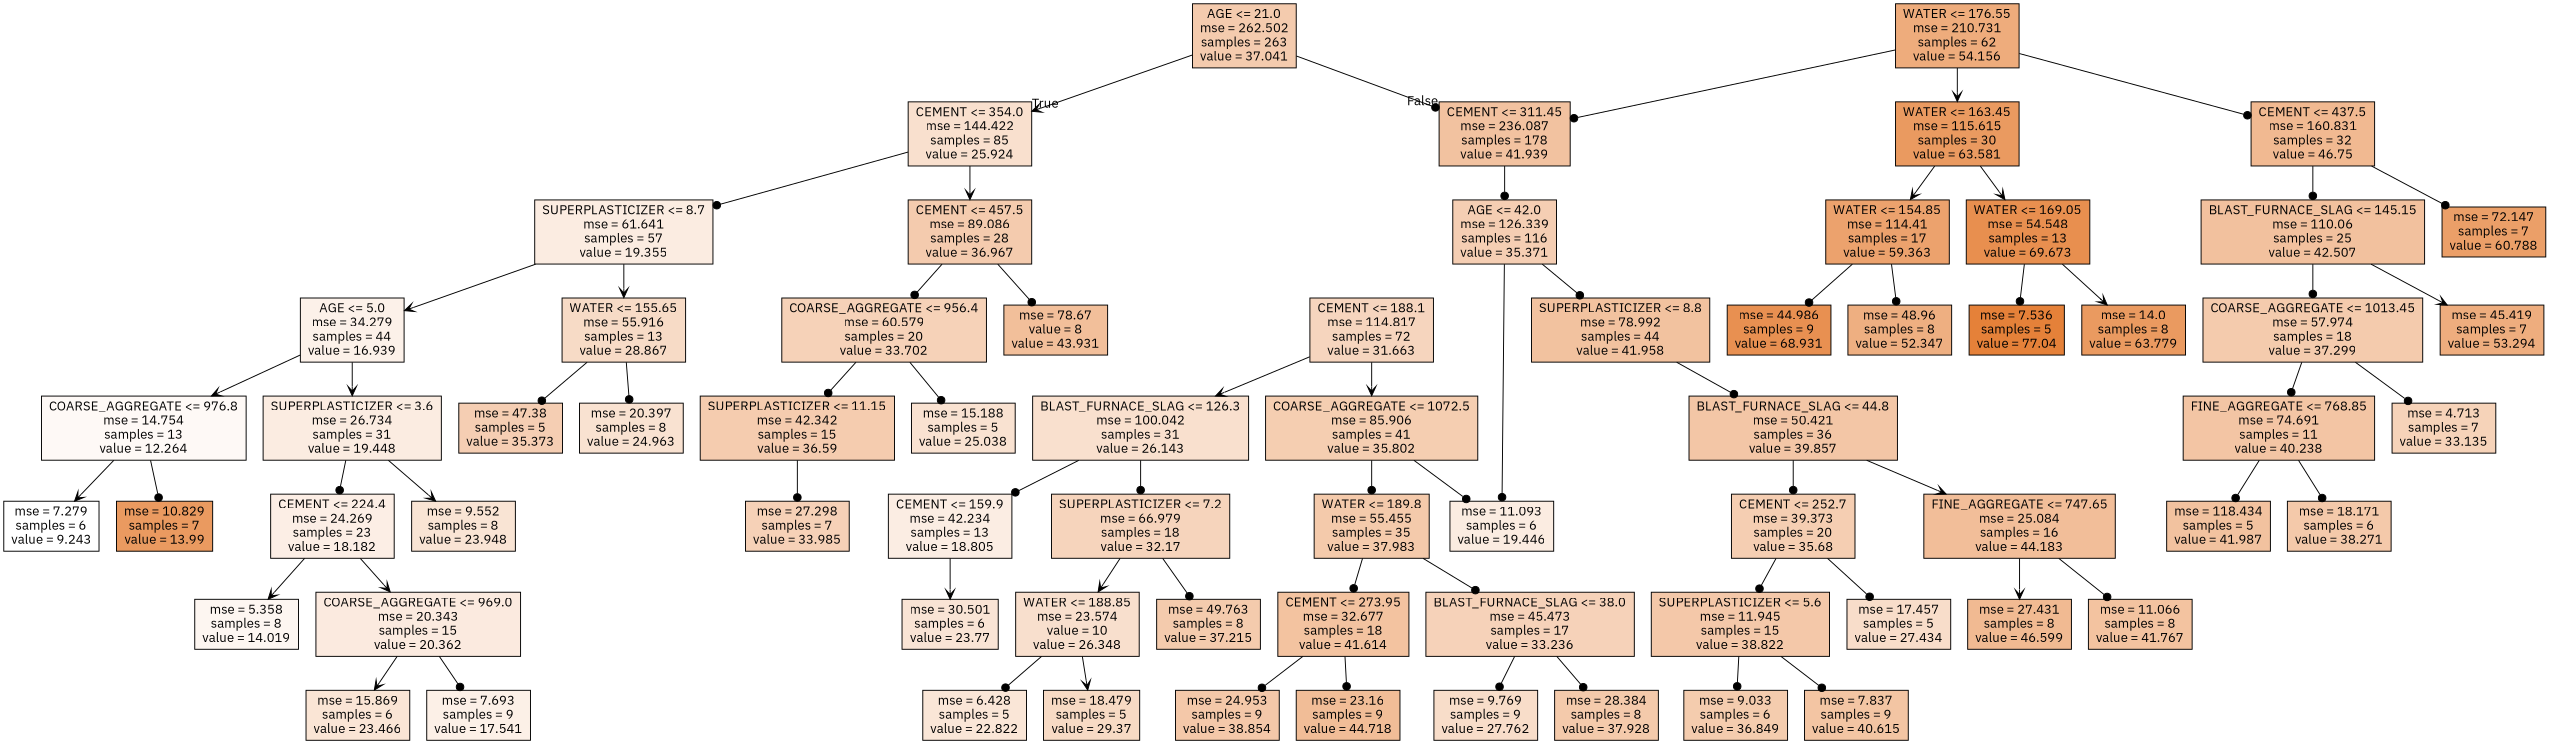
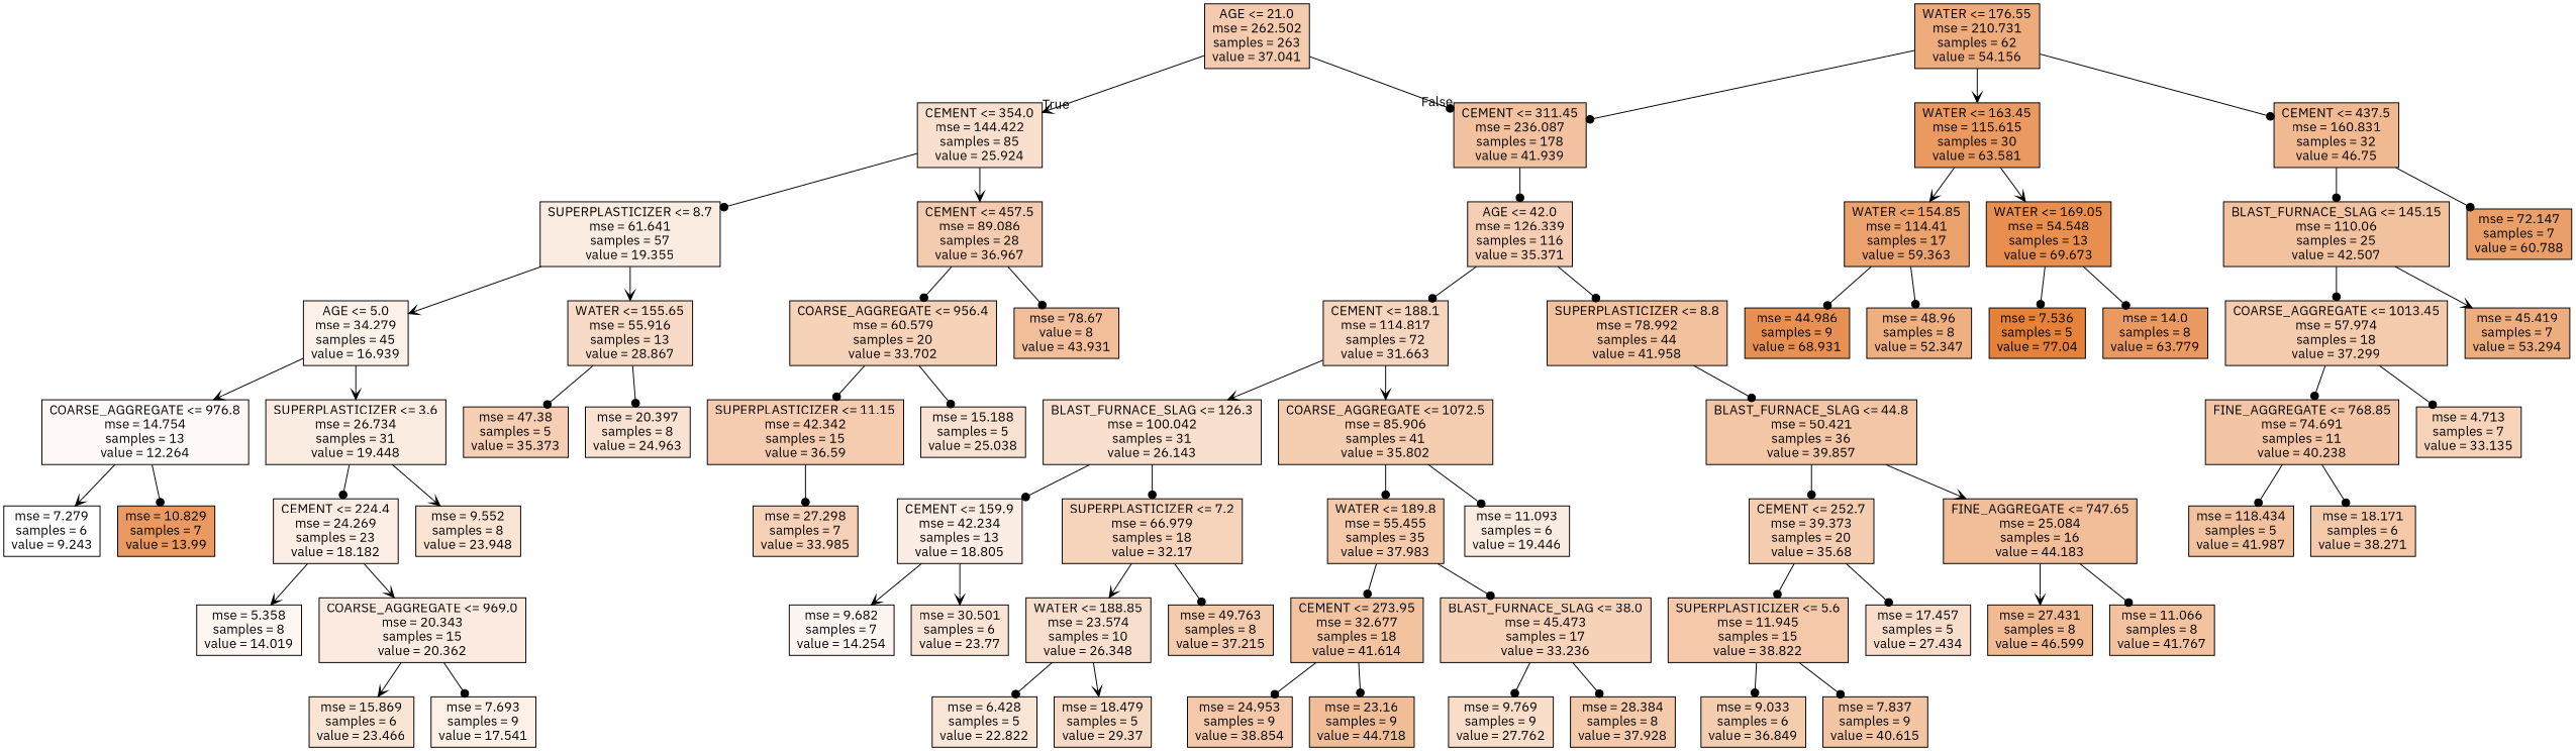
  digraph {
    fontname="IBM Plex Sans"
    node [color=black fillcolor="#fbece1" fontname="IBM Plex Sans" shape=box style=filled]
    edge [arrowhead=dot fontname="IBM Plex Sans"]
    n1 [fillcolor="#f4cbae" label="AGE <= 21.0\nmse = 262.502\nsamples = 263\nvalue = 37.041"]
    n2 [fillcolor="#f9e0ce" label="CEMENT <= 354.0\nmse = 144.422\nsamples = 85\nvalue = 25.924"]
    n3 [fillcolor="#f2c2a0" label="CEMENT <= 311.45\nmse = 236.087\nsamples = 178\nvalue = 41.939"]
    n4 [label="SUPERPLASTICIZER <= 8.7\nmse = 61.641\nsamples = 57\nvalue = 19.355"]
    n5 [fillcolor="#f4cbae" label="CEMENT <= 457.5\nmse = 89.086\nsamples = 28\nvalue = 36.967"]
    n6 [fillcolor="#f5ceb3" label="AGE <= 42.0\nmse = 126.339\nsamples = 116\nvalue = 35.371"]
-   n7 [fillcolor="#fcf1e9" label="AGE <= 5.0\nmse = 34.279\nsamples = 44\nvalue = 16.939"]
+   n7 [fillcolor="#fcf1e9" label="AGE <= 5.0\nmse = 34.279\nsamples = 45\nvalue = 16.939"]
    n8 [fillcolor="#f7dbc6" label="WATER <= 155.65\nmse = 55.916\nsamples = 13\nvalue = 28.867"]
    n9 [fillcolor="#f6d2b8" label="COARSE_AGGREGATE <= 956.4\nmse = 60.579\nsamples = 20\nvalue = 33.702"]
    n10 [fillcolor="#f2bf9a" label="mse = 78.67\nvalue = 8\nvalue = 43.931"]
    n11 [fillcolor="#fef9f6" label="COARSE_AGGREGATE <= 976.8\nmse = 14.754\nsamples = 13\nvalue = 12.264"]
    n12 [label="SUPERPLASTICIZER <= 3.6\nmse = 26.734\nsamples = 31\nvalue = 19.448"]
    n13 [fillcolor="#f5ceb3" label="mse = 47.38\nsamples = 5\nvalue = 35.373"]
    n14 [fillcolor="#f9e2d1" label="mse = 20.397\nsamples = 8\nvalue = 24.963"]
    n15 [fillcolor="#ffffff" label="mse = 7.279\nsamples = 6\nvalue = 9.243"]
    n16 [fillcolor="#ea9a60" label="mse = 10.829\nsamples = 7\nvalue = 13.99"]
    n17 [fillcolor="#fceee5" label="CEMENT <= 224.4\nmse = 24.269\nsamples = 23\nvalue = 18.182"]
    n18 [fillcolor="#f9e4d4" label="mse = 9.552\nsamples = 8\nvalue = 23.948"]
    n19 [fillcolor="#fdf6f1" label="mse = 5.358\nsamples = 8\nvalue = 14.019"]
    n20 [fillcolor="#fbeadf" label="COARSE_AGGREGATE <= 969.0\nmse = 20.343\nsamples = 15\nvalue = 20.362"]
    n21 [fillcolor="#fae5d5" label="mse = 15.869\nsamples = 6\nvalue = 23.466"]
    n22 [fillcolor="#fcf0e7" label="mse = 7.693\nsamples = 9\nvalue = 17.541"]
    n23 [fillcolor="#f5ccaf" label="SUPERPLASTICIZER <= 11.15\nmse = 42.342\nsamples = 15\nvalue = 36.59"]
    n24 [fillcolor="#f9e2d1" label="mse = 15.188\nsamples = 5\nvalue = 25.038"]
    n25 [fillcolor="#f6d1b7" label="mse = 27.298\nsamples = 7\nvalue = 33.985"]
    n26 [fillcolor="#f6d5be" label="CEMENT <= 188.1\nmse = 114.817\nsamples = 72\nvalue = 31.663"]
    n27 [fillcolor="#f2c29f" label="SUPERPLASTICIZER <= 8.8\nmse = 78.992\nsamples = 44\nvalue = 41.958"]
    n28 [fillcolor="#eeac7c" label="WATER <= 176.55\nmse = 210.731\nsamples = 62\nvalue = 54.156"]
    n29 [fillcolor="#ea9a60" label="WATER <= 163.45\nmse = 115.615\nsamples = 30\nvalue = 63.581"]
    n30 [fillcolor="#f1b991" label="CEMENT <= 437.5\nmse = 160.831\nsamples = 32\nvalue = 46.75"]
    n31 [fillcolor="#f9e0ce" label="BLAST_FURNACE_SLAG <= 126.3\nmse = 100.042\nsamples = 31\nvalue = 26.143"]
    n32 [fillcolor="#f5ceb1" label="COARSE_AGGREGATE <= 1072.5\nmse = 85.906\nsamples = 41\nvalue = 35.802"]
    n33 [fillcolor="#f3c6a6" label="BLAST_FURNACE_SLAG <= 44.8\nmse = 50.421\nsamples = 36\nvalue = 39.857"]
    n34 [fillcolor="#fbede3" label="CEMENT <= 159.9\nmse = 42.234\nsamples = 13\nvalue = 18.805"]
    n35 [fillcolor="#f6d4bc" label="SUPERPLASTICIZER <= 7.2\nmse = 66.979\nsamples = 18\nvalue = 32.17"]
    n36 [fillcolor="#f4caab" label="WATER <= 189.8\nmse = 55.455\nsamples = 35\nvalue = 37.983"]
    n37 [label="mse = 11.093\nsamples = 6\nvalue = 19.446"]
+   n38 [fillcolor="#fdf6f0" label="mse = 9.682\nsamples = 7\nvalue = 14.254"]
    n39 [fillcolor="#f9e4d5" label="mse = 30.501\nsamples = 6\nvalue = 23.77"]
-   n40 [fillcolor="#f8dfcd" label="WATER <= 188.85\nmse = 23.574\nvalue = 10\nvalue = 26.348"]
+   n40 [fillcolor="#f8dfcd" label="WATER <= 188.85\nmse = 23.574\nsamples = 10\nvalue = 26.348"]
    n41 [fillcolor="#f4cbad" label="mse = 49.763\nsamples = 8\nvalue = 37.215"]
    n42 [fillcolor="#fae6d7" label="mse = 6.428\nsamples = 5\nvalue = 22.822"]
    n43 [fillcolor="#f7dac4" label="mse = 18.479\nsamples = 5\nvalue = 29.37"]
    n44 [fillcolor="#f3c3a0" label="CEMENT <= 273.95\nmse = 32.677\nsamples = 18\nvalue = 41.614"]
    n45 [fillcolor="#f6d2b9" label="BLAST_FURNACE_SLAG <= 38.0\nmse = 45.473\nsamples = 17\nvalue = 33.236"]
    n46 [fillcolor="#f4c8a9" label="mse = 24.953\nsamples = 9\nvalue = 38.854"]
    n47 [fillcolor="#f1bd97" label="mse = 23.16\nsamples = 9\nvalue = 44.718"]
    n48 [fillcolor="#f8ddc9" label="mse = 9.769\nsamples = 9\nvalue = 27.762"]
    n49 [fillcolor="#f4caab" label="mse = 28.384\nsamples = 8\nvalue = 37.928"]
    n50 [fillcolor="#f5ceb2" label="CEMENT <= 252.7\nmse = 39.373\nsamples = 20\nvalue = 35.68"]
    n51 [fillcolor="#f2be99" label="FINE_AGGREGATE <= 747.65\nmse = 25.084\nsamples = 16\nvalue = 44.183"]
    n52 [fillcolor="#f4c8a9" label="SUPERPLASTICIZER <= 5.6\nmse = 11.945\nsamples = 15\nvalue = 38.822"]
    n53 [fillcolor="#f8ddca" label="mse = 17.457\nsamples = 5\nvalue = 27.434"]
    n54 [fillcolor="#f1ba92" label="mse = 27.431\nsamples = 8\nvalue = 46.599"]
    n55 [fillcolor="#f3c3a0" label="mse = 11.066\nsamples = 8\nvalue = 41.767"]
    n56 [fillcolor="#f4ccae" label="mse = 9.033\nsamples = 6\nvalue = 36.849"]
    n57 [fillcolor="#f3c5a3" label="mse = 7.837\nsamples = 9\nvalue = 40.615"]
    n58 [fillcolor="#eca26d" label="WATER <= 154.85\nmse = 114.41\nsamples = 17\nvalue = 59.363"]
    n59 [fillcolor="#e88f4f" label="WATER <= 169.05\nmse = 54.548\nsamples = 13\nvalue = 69.673"]
    n60 [fillcolor="#f2c19e" label="BLAST_FURNACE_SLAG <= 145.15\nmse = 110.06\nsamples = 25\nvalue = 42.507"]
    n61 [fillcolor="#eb9f68" label="mse = 72.147\nsamples = 7\nvalue = 60.788"]
    n62 [fillcolor="#e89051" label="mse = 44.986\nsamples = 9\nvalue = 68.931"]
    n63 [fillcolor="#eeaf81" label="mse = 48.96\nsamples = 8\nvalue = 52.347"]
    n64 [fillcolor="#e58139" label="mse = 7.536\nsamples = 5\nvalue = 77.04"]
    n65 [fillcolor="#ea9a60" label="mse = 14.0\nsamples = 8\nvalue = 63.779"]
    n66 [fillcolor="#f4cbad" label="COARSE_AGGREGATE <= 1013.45\nmse = 57.974\nsamples = 18\nvalue = 37.299"]
    n67 [fillcolor="#eead7e" label="mse = 45.419\nsamples = 7\nvalue = 53.294"]
    n68 [fillcolor="#f3c5a4" label="FINE_AGGREGATE <= 768.85\nmse = 74.691\nsamples = 11\nvalue = 40.238"]
    n69 [fillcolor="#f6d3b9" label="mse = 4.713\nsamples = 7\nvalue = 33.135"]
    n70 [fillcolor="#f2c29f" label="mse = 118.434\nsamples = 5\nvalue = 41.987"]
    n71 [fillcolor="#f4c9aa" label="mse = 18.171\nsamples = 6\nvalue = 38.271"]
    n1 -> n2 [arrowhead=vee headlabel=True labelangle=45 labeldistance=2.5]
    n1 -> n3 [headlabel=False labelangle=-45 labeldistance=2.5]
    n2 -> n4
    n2 -> n5 [arrowhead=vee]
    n3 -> n6
    n4 -> n7 [arrowhead=vee]
    n4 -> n8 [arrowhead=vee]
    n5 -> n9
    n5 -> n10
-   n6 -> n37
+   n6 -> n26
    n6 -> n27
    n7 -> n11 [arrowhead=vee]
    n7 -> n12 [arrowhead=vee]
    n8 -> n13
    n8 -> n14
    n9 -> n23
    n9 -> n24
    n11 -> n15 [arrowhead=vee]
    n11 -> n16
    n12 -> n17
    n12 -> n18 [arrowhead=vee]
    n17 -> n19 [arrowhead=vee]
    n17 -> n20 [arrowhead=vee]
    n20 -> n21 [arrowhead=vee]
    n20 -> n22
    n23 -> n25
    n26 -> n31 [arrowhead=vee]
    n26 -> n32 [arrowhead=vee]
    n27 -> n33
    n28 -> n3
    n28 -> n29 [arrowhead=vee]
    n28 -> n30
    n29 -> n58 [arrowhead=vee]
    n29 -> n59 [arrowhead=vee]
    n30 -> n60
    n30 -> n61
    n31 -> n34
    n31 -> n35
    n32 -> n36
    n32 -> n37
    n33 -> n50
    n33 -> n51 [arrowhead=vee]
+   n34 -> n38 [arrowhead=vee]
    n34 -> n39 [arrowhead=vee]
    n35 -> n40 [arrowhead=vee]
    n35 -> n41
    n36 -> n44
    n36 -> n45
    n40 -> n42
    n40 -> n43 [arrowhead=vee]
    n44 -> n46
    n44 -> n47
    n45 -> n48
    n45 -> n49
    n50 -> n52
    n50 -> n53
    n51 -> n54 [arrowhead=vee]
    n51 -> n55
    n52 -> n56
    n52 -> n57
    n58 -> n62
    n58 -> n63
    n59 -> n64
-   n59 -> n65 [arrowhead=vee]
+   n59 -> n65
    n60 -> n66
    n60 -> n67 [arrowhead=vee]
    n66 -> n68
    n66 -> n69
    n68 -> n70
    n68 -> n71
  }
